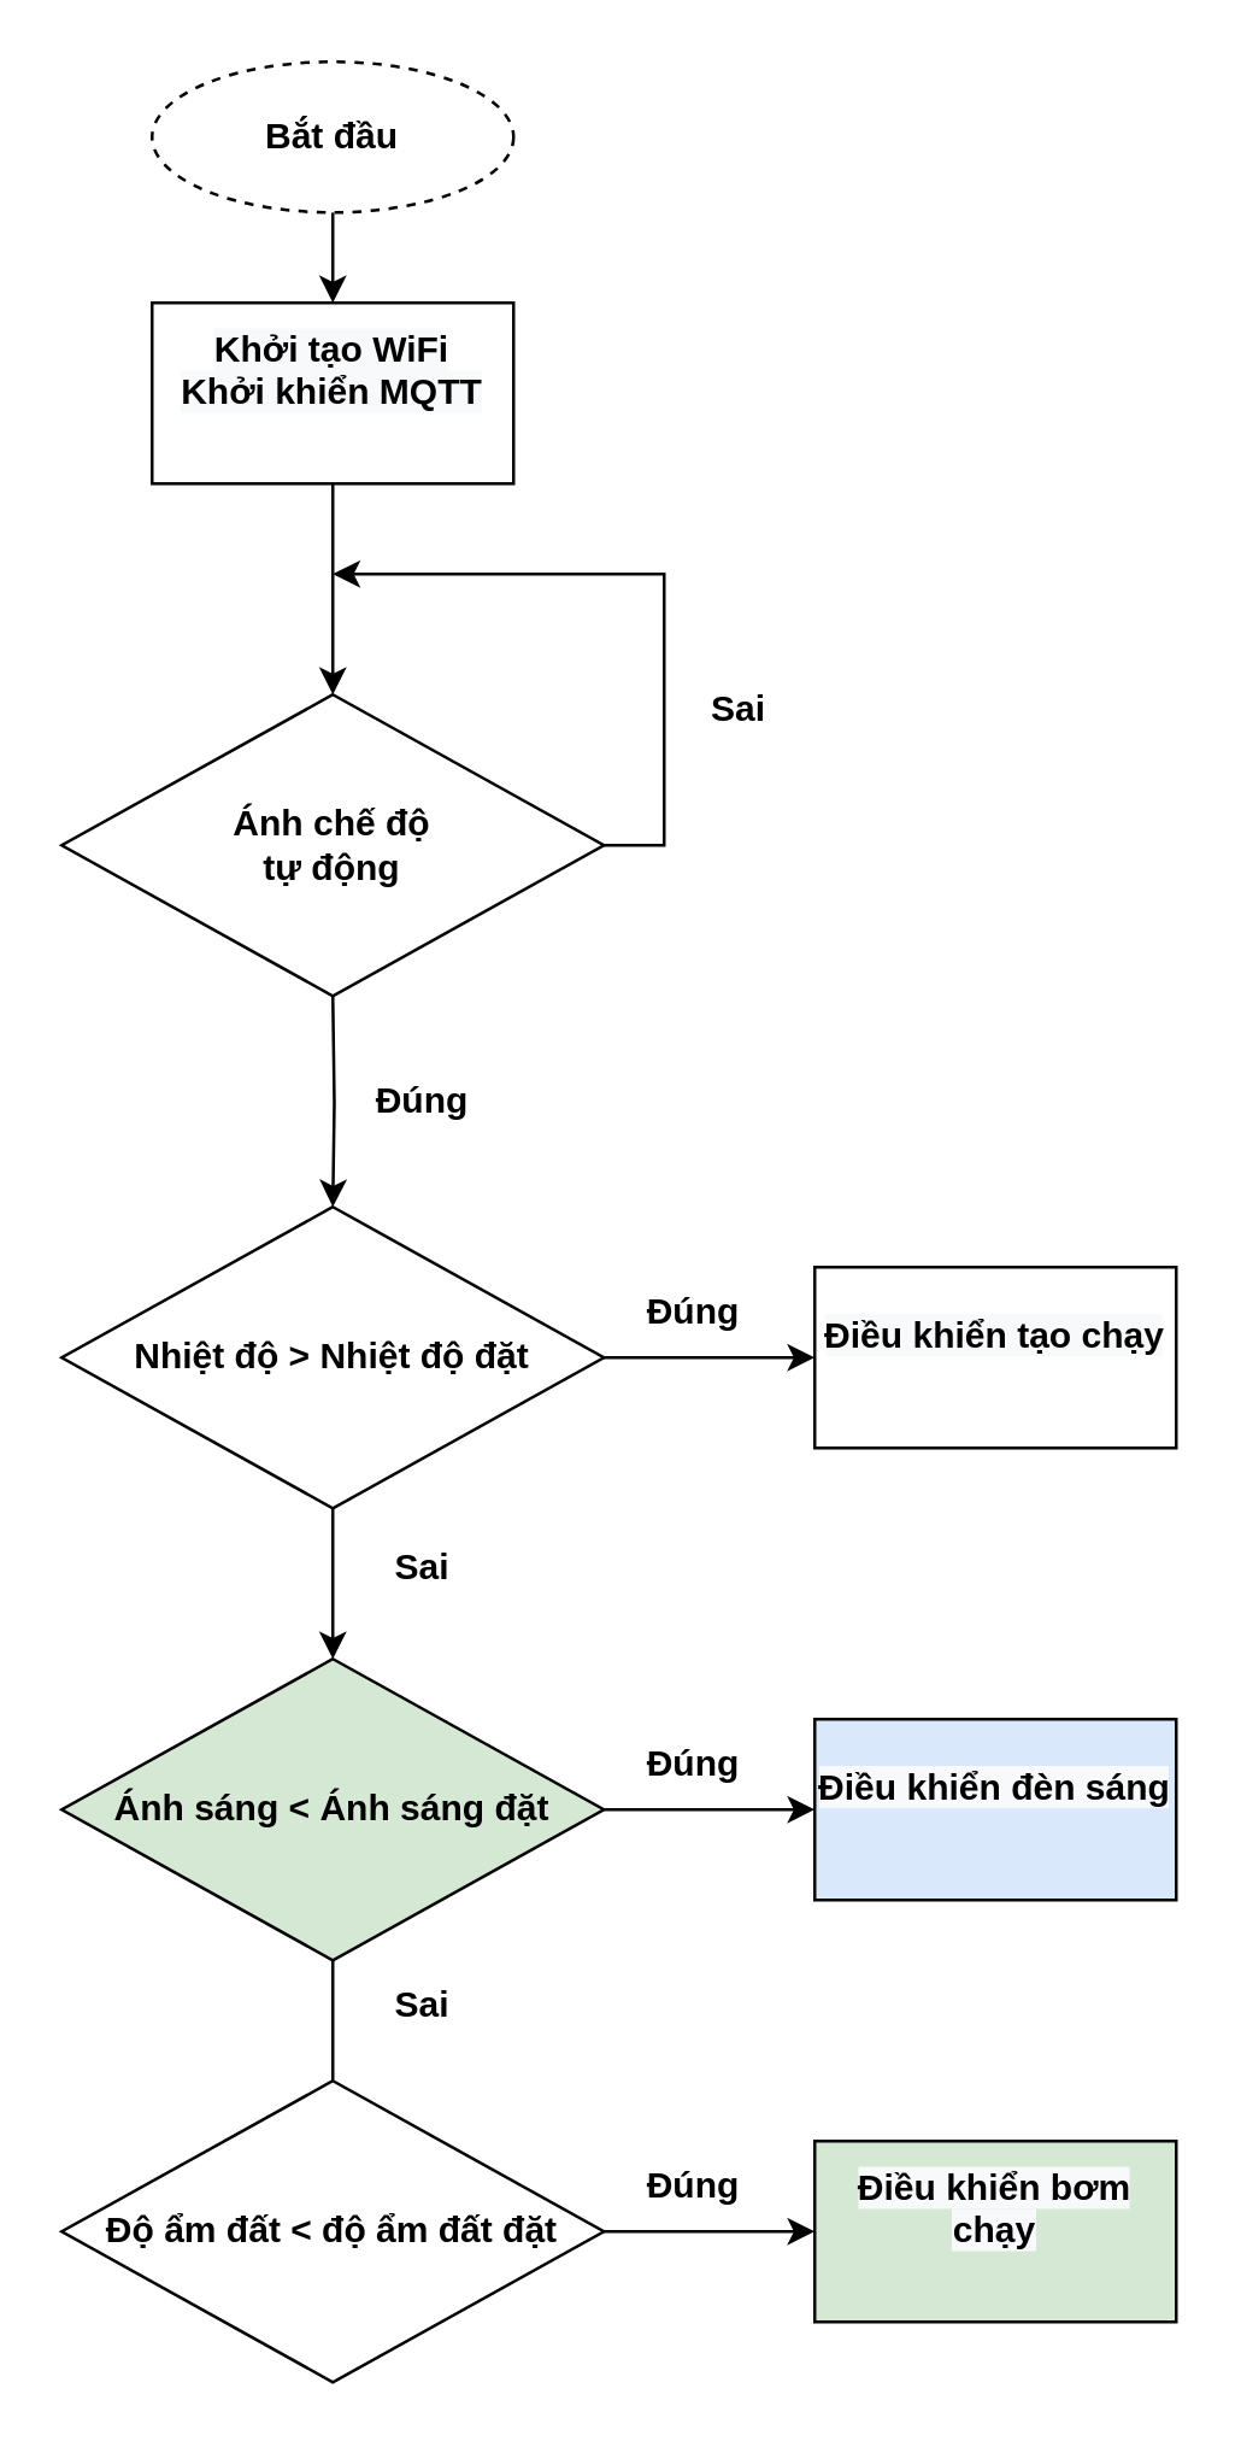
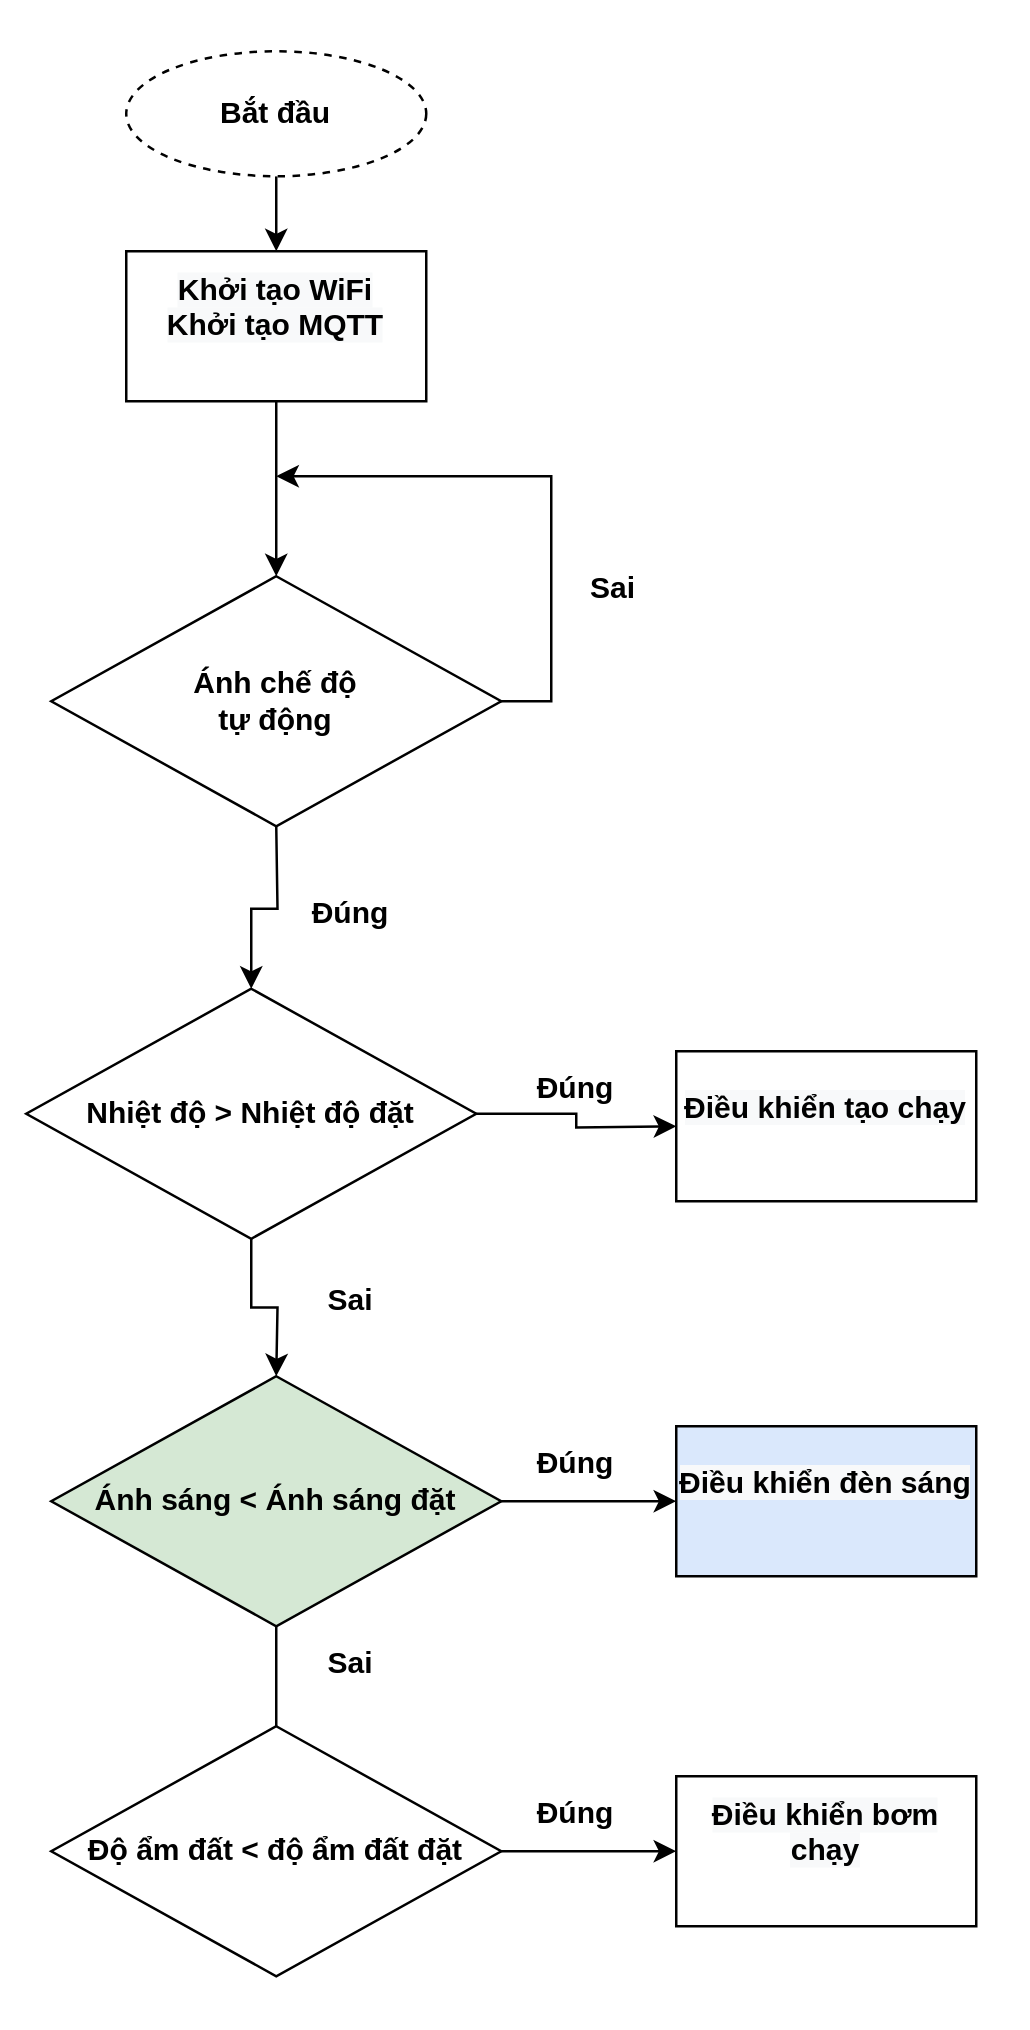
  <mxCell id="0" />
  <mxCell id="1" parent="0" />
  <mxCell id="2" style="edgeStyle=orthogonalEdgeStyle;rounded=0;orthogonalLoop=1;jettySize=auto;html=1;fontStyle=1" parent="1" source="3" edge="1"><mxGeometry relative="1" as="geometry"><mxPoint x="110" y="100" as="targetPoint" /></mxGeometry></mxCell>
  <mxCell id="3" value="Bắt đầu" style="ellipse;whiteSpace=wrap;html=1;fontStyle=1;dashed=1;" parent="1" vertex="1"><mxGeometry x="50" y="20" width="120" height="50" as="geometry" /></mxCell>
  <mxCell id="4" style="edgeStyle=orthogonalEdgeStyle;rounded=0;orthogonalLoop=1;jettySize=auto;html=1;fontStyle=1" parent="1" edge="1"><mxGeometry relative="1" as="geometry"><mxPoint x="110" y="230" as="targetPoint" /><mxPoint x="110" y="160" as="sourcePoint" /></mxGeometry></mxCell>
  <mxCell id="5" style="edgeStyle=orthogonalEdgeStyle;rounded=0;orthogonalLoop=1;jettySize=auto;html=1;fontStyle=1" parent="1" source="7" edge="1"><mxGeometry relative="1" as="geometry"><mxPoint x="270" y="450" as="targetPoint" /></mxGeometry></mxCell>
  <mxCell id="6" style="edgeStyle=orthogonalEdgeStyle;rounded=0;orthogonalLoop=1;jettySize=auto;html=1;fontStyle=1" parent="1" source="7" edge="1"><mxGeometry relative="1" as="geometry"><mxPoint x="110" y="550" as="targetPoint" /></mxGeometry></mxCell>
- <mxCell id="7" value="Nhiệt độ &amp;gt; Nhiệt độ đặt" style="rhombus;whiteSpace=wrap;html=1;fontStyle=1" parent="1" vertex="1"><mxGeometry x="20" y="400" width="180" height="100" as="geometry" /></mxCell>
+ <mxCell id="7" value="Nhiệt độ &amp;gt; Nhiệt độ đặt" style="rhombus;whiteSpace=wrap;html=1;fontStyle=1" parent="1" vertex="1"><mxGeometry x="10" y="395" width="180" height="100" as="geometry" /></mxCell>
  <mxCell id="8" style="edgeStyle=orthogonalEdgeStyle;rounded=0;orthogonalLoop=1;jettySize=auto;html=1;entryX=0.5;entryY=0;entryDx=0;entryDy=0;fontStyle=1" parent="1" target="7" edge="1"><mxGeometry relative="1" as="geometry"><mxPoint x="110" y="330" as="sourcePoint" /></mxGeometry></mxCell>
  <mxCell id="9" value="Ánh chế độ&lt;br&gt;tự động" style="rhombus;whiteSpace=wrap;html=1;fontStyle=1" parent="1" vertex="1"><mxGeometry x="20" y="230" width="180" height="100" as="geometry" /></mxCell>
  <mxCell id="10" value="Đúng" style="text;html=1;strokeColor=none;fillColor=none;align=center;verticalAlign=middle;whiteSpace=wrap;rounded=0;fontStyle=1" parent="1" vertex="1"><mxGeometry x="110" y="350" width="60" height="30" as="geometry" /></mxCell>
  <mxCell id="11" value="Sai" style="text;html=1;strokeColor=none;fillColor=none;align=center;verticalAlign=middle;whiteSpace=wrap;rounded=0;fontStyle=1" parent="1" vertex="1"><mxGeometry x="110" y="505" width="60" height="30" as="geometry" /></mxCell>
  <mxCell id="12" value="Đúng" style="text;html=1;strokeColor=none;fillColor=none;align=center;verticalAlign=middle;whiteSpace=wrap;rounded=0;fontStyle=1" parent="1" vertex="1"><mxGeometry x="200" y="420" width="60" height="30" as="geometry" /></mxCell>
  <mxCell id="13" value="Sai" style="text;html=1;strokeColor=none;fillColor=none;align=center;verticalAlign=middle;whiteSpace=wrap;rounded=0;fontStyle=1" parent="1" vertex="1"><mxGeometry x="215" y="220" width="60" height="30" as="geometry" /></mxCell>
  <mxCell id="14" style="edgeStyle=orthogonalEdgeStyle;rounded=0;orthogonalLoop=1;jettySize=auto;html=1;fontStyle=1" parent="1" edge="1"><mxGeometry relative="1" as="geometry"><mxPoint x="110" y="189.99" as="targetPoint" /><Array as="points"><mxPoint x="220" y="279.99" /><mxPoint x="220" y="189.99" /><mxPoint x="110" y="189.99" /></Array><mxPoint x="199.949" y="280.019" as="sourcePoint" /></mxGeometry></mxCell>
  <mxCell id="15" style="edgeStyle=orthogonalEdgeStyle;rounded=0;orthogonalLoop=1;jettySize=auto;html=1;entryX=0.5;entryY=0;entryDx=0;entryDy=0;fontStyle=1;endArrow=none;" parent="1" source="16" target="19" edge="1"><mxGeometry relative="1" as="geometry" /></mxCell>
  <mxCell id="16" value="Ánh sáng &amp;lt; Ánh sáng đặt" style="rhombus;whiteSpace=wrap;html=1;fontStyle=1;fillColor=#d5e8d4;" parent="1" vertex="1"><mxGeometry x="20" y="550" width="180" height="100" as="geometry" /></mxCell>
  <mxCell id="17" style="edgeStyle=orthogonalEdgeStyle;rounded=0;orthogonalLoop=1;jettySize=auto;html=1;fontStyle=1" parent="1" edge="1"><mxGeometry relative="1" as="geometry"><mxPoint x="270" y="600" as="targetPoint" /><mxPoint x="200" y="600" as="sourcePoint" /></mxGeometry></mxCell>
  <mxCell id="18" value="Đúng" style="text;html=1;strokeColor=none;fillColor=none;align=center;verticalAlign=middle;whiteSpace=wrap;rounded=0;fontStyle=1" parent="1" vertex="1"><mxGeometry x="200" y="570" width="60" height="30" as="geometry" /></mxCell>
  <mxCell id="19" value="Độ ẩm đất &amp;lt; độ ẩm đất đặt" style="rhombus;whiteSpace=wrap;html=1;fontStyle=1" parent="1" vertex="1"><mxGeometry x="20" y="690" width="180" height="100" as="geometry" /></mxCell>
  <mxCell id="20" style="edgeStyle=orthogonalEdgeStyle;rounded=0;orthogonalLoop=1;jettySize=auto;html=1;fontStyle=1" parent="1" edge="1"><mxGeometry relative="1" as="geometry"><mxPoint x="270" y="740" as="targetPoint" /><mxPoint x="200" y="740" as="sourcePoint" /></mxGeometry></mxCell>
  <mxCell id="21" value="Đúng" style="text;html=1;strokeColor=none;fillColor=none;align=center;verticalAlign=middle;whiteSpace=wrap;rounded=0;fontStyle=1" parent="1" vertex="1"><mxGeometry x="200" y="710" width="60" height="30" as="geometry" /></mxCell>
  <mxCell id="22" value="Sai" style="text;html=1;strokeColor=none;fillColor=none;align=center;verticalAlign=middle;whiteSpace=wrap;rounded=0;fontStyle=1" parent="1" vertex="1"><mxGeometry x="110" y="650" width="60" height="30" as="geometry" /></mxCell>
- <mxCell id="23" value="&#10;&lt;span style=&quot;color: rgb(0, 0, 0); font-family: Helvetica; font-size: 12px; font-style: normal; font-variant-ligatures: normal; font-variant-caps: normal; font-weight: 700; letter-spacing: normal; orphans: 2; text-align: center; text-indent: 0px; text-transform: none; widows: 2; word-spacing: 0px; -webkit-text-stroke-width: 0px; background-color: rgb(248, 249, 250); text-decoration-thickness: initial; text-decoration-style: initial; text-decoration-color: initial; float: none; display: inline !important;&quot;&gt;Khởi tạo WiFi&lt;/span&gt;&lt;br style=&quot;color: rgb(0, 0, 0); font-family: Helvetica; font-size: 12px; font-style: normal; font-variant-ligatures: normal; font-variant-caps: normal; font-weight: 700; letter-spacing: normal; orphans: 2; text-align: center; text-indent: 0px; text-transform: none; widows: 2; word-spacing: 0px; -webkit-text-stroke-width: 0px; background-color: rgb(248, 249, 250); text-decoration-thickness: initial; text-decoration-style: initial; text-decoration-color: initial;&quot;&gt;&lt;span style=&quot;color: rgb(0, 0, 0); font-family: Helvetica; font-size: 12px; font-style: normal; font-variant-ligatures: normal; font-variant-caps: normal; font-weight: 700; letter-spacing: normal; orphans: 2; text-align: center; text-indent: 0px; text-transform: none; widows: 2; word-spacing: 0px; -webkit-text-stroke-width: 0px; background-color: rgb(248, 249, 250); text-decoration-thickness: initial; text-decoration-style: initial; text-decoration-color: initial; float: none; display: inline !important;&quot;&gt;Khởi khiển MQTT&lt;/span&gt;&#10;&#10;" style="rounded=0;whiteSpace=wrap;html=1;" vertex="1" parent="1"><mxGeometry x="50" y="100" width="120" height="60" as="geometry" /></mxCell>
+ <mxCell id="23" value="&#10;&lt;span style=&quot;color: rgb(0, 0, 0); font-family: Helvetica; font-size: 12px; font-style: normal; font-variant-ligatures: normal; font-variant-caps: normal; font-weight: 700; letter-spacing: normal; orphans: 2; text-align: center; text-indent: 0px; text-transform: none; widows: 2; word-spacing: 0px; -webkit-text-stroke-width: 0px; background-color: rgb(248, 249, 250); text-decoration-thickness: initial; text-decoration-style: initial; text-decoration-color: initial; float: none; display: inline !important;&quot;&gt;Khởi tạo WiFi&lt;/span&gt;&lt;br style=&quot;color: rgb(0, 0, 0); font-family: Helvetica; font-size: 12px; font-style: normal; font-variant-ligatures: normal; font-variant-caps: normal; font-weight: 700; letter-spacing: normal; orphans: 2; text-align: center; text-indent: 0px; text-transform: none; widows: 2; word-spacing: 0px; -webkit-text-stroke-width: 0px; background-color: rgb(248, 249, 250); text-decoration-thickness: initial; text-decoration-style: initial; text-decoration-color: initial;&quot;&gt;&lt;span style=&quot;color: rgb(0, 0, 0); font-family: Helvetica; font-size: 12px; font-style: normal; font-variant-ligatures: normal; font-variant-caps: normal; font-weight: 700; letter-spacing: normal; orphans: 2; text-align: center; text-indent: 0px; text-transform: none; widows: 2; word-spacing: 0px; -webkit-text-stroke-width: 0px; background-color: rgb(248, 249, 250); text-decoration-thickness: initial; text-decoration-style: initial; text-decoration-color: initial; float: none; display: inline !important;&quot;&gt;Khởi tạo MQTT&lt;/span&gt;&#10;&#10;" style="rounded=0;whiteSpace=wrap;html=1;" vertex="1" parent="1"><mxGeometry x="50" y="100" width="120" height="60" as="geometry" /></mxCell>
  <mxCell id="24" value="&#10;&lt;span style=&quot;color: rgb(0, 0, 0); font-family: Helvetica; font-size: 12px; font-style: normal; font-variant-ligatures: normal; font-variant-caps: normal; font-weight: 700; letter-spacing: normal; orphans: 2; text-align: center; text-indent: 0px; text-transform: none; widows: 2; word-spacing: 0px; -webkit-text-stroke-width: 0px; background-color: rgb(248, 249, 250); text-decoration-thickness: initial; text-decoration-style: initial; text-decoration-color: initial; float: none; display: inline !important;&quot;&gt;Điều khiển tạo chạy&lt;/span&gt;&#10;&#10;" style="rounded=0;whiteSpace=wrap;html=1;" vertex="1" parent="1"><mxGeometry x="270" y="420" width="120" height="60" as="geometry" /></mxCell>
  <mxCell id="25" value="&#10;&lt;span style=&quot;color: rgb(0, 0, 0); font-family: Helvetica; font-size: 12px; font-style: normal; font-variant-ligatures: normal; font-variant-caps: normal; font-weight: 700; letter-spacing: normal; orphans: 2; text-align: center; text-indent: 0px; text-transform: none; widows: 2; word-spacing: 0px; -webkit-text-stroke-width: 0px; background-color: rgb(248, 249, 250); text-decoration-thickness: initial; text-decoration-style: initial; text-decoration-color: initial; float: none; display: inline !important;&quot;&gt;Điều khiển đèn sáng&lt;/span&gt;&#10;&#10;" style="rounded=0;whiteSpace=wrap;html=1;fillColor=#dae8fc;" vertex="1" parent="1"><mxGeometry x="270" y="570" width="120" height="60" as="geometry" /></mxCell>
- <mxCell id="26" value="&#10;&lt;span style=&quot;color: rgb(0, 0, 0); font-family: Helvetica; font-size: 12px; font-style: normal; font-variant-ligatures: normal; font-variant-caps: normal; font-weight: 700; letter-spacing: normal; orphans: 2; text-align: center; text-indent: 0px; text-transform: none; widows: 2; word-spacing: 0px; -webkit-text-stroke-width: 0px; background-color: rgb(248, 249, 250); text-decoration-thickness: initial; text-decoration-style: initial; text-decoration-color: initial; float: none; display: inline !important;&quot;&gt;Điều khiển bơm chạy&lt;/span&gt;&#10;&#10;" style="rounded=0;whiteSpace=wrap;html=1;fillColor=#d5e8d4;" vertex="1" parent="1"><mxGeometry x="270" y="710" width="120" height="60" as="geometry" /></mxCell>
+ <mxCell id="26" value="&#10;&lt;span style=&quot;color: rgb(0, 0, 0); font-family: Helvetica; font-size: 12px; font-style: normal; font-variant-ligatures: normal; font-variant-caps: normal; font-weight: 700; letter-spacing: normal; orphans: 2; text-align: center; text-indent: 0px; text-transform: none; widows: 2; word-spacing: 0px; -webkit-text-stroke-width: 0px; background-color: rgb(248, 249, 250); text-decoration-thickness: initial; text-decoration-style: initial; text-decoration-color: initial; float: none; display: inline !important;&quot;&gt;Điều khiển bơm chạy&lt;/span&gt;&#10;&#10;" style="rounded=0;whiteSpace=wrap;html=1;" vertex="1" parent="1"><mxGeometry x="270" y="710" width="120" height="60" as="geometry" /></mxCell>
